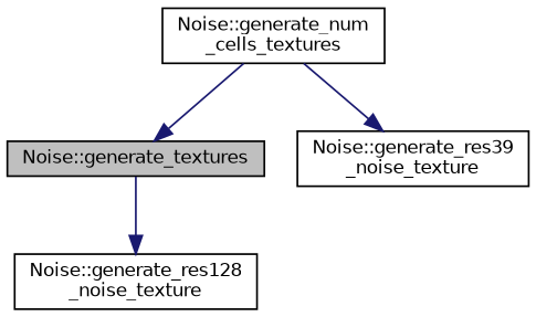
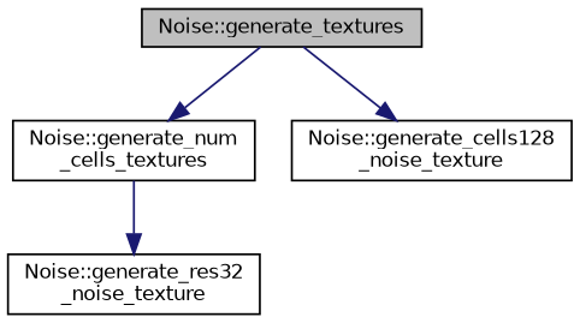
  digraph {
    rankdir=TB
    node [color=black fontname=Helvetica fontsize=10 shape=record]
    edge [color=midnightblue fontname=Helvetica fontsize=10 labelfontname=Helvetica labelfontsize=10 style=solid]
    n1 [fillcolor=grey75 fontcolor=black height=0.2 label="Noise::generate_textures" style=filled width=0.4]
    n2 [height=0.2 label="Noise::generate_num\l_cells_textures" width=0.4]
-   n3 [height=0.2 label="Noise::generate_res128\l_noise_texture" width=0.4]
-   n4 [height=0.2 label="Noise::generate_res39\l_noise_texture" width=0.4]
-   n2 -> n1
+   n3 [height=0.2 label="Noise::generate_cells128\l_noise_texture" width=0.4]
+   n4 [height=0.2 label="Noise::generate_res32\l_noise_texture" width=0.4]
+   n1 -> n2
    n1 -> n3
    n2 -> n4
  }
